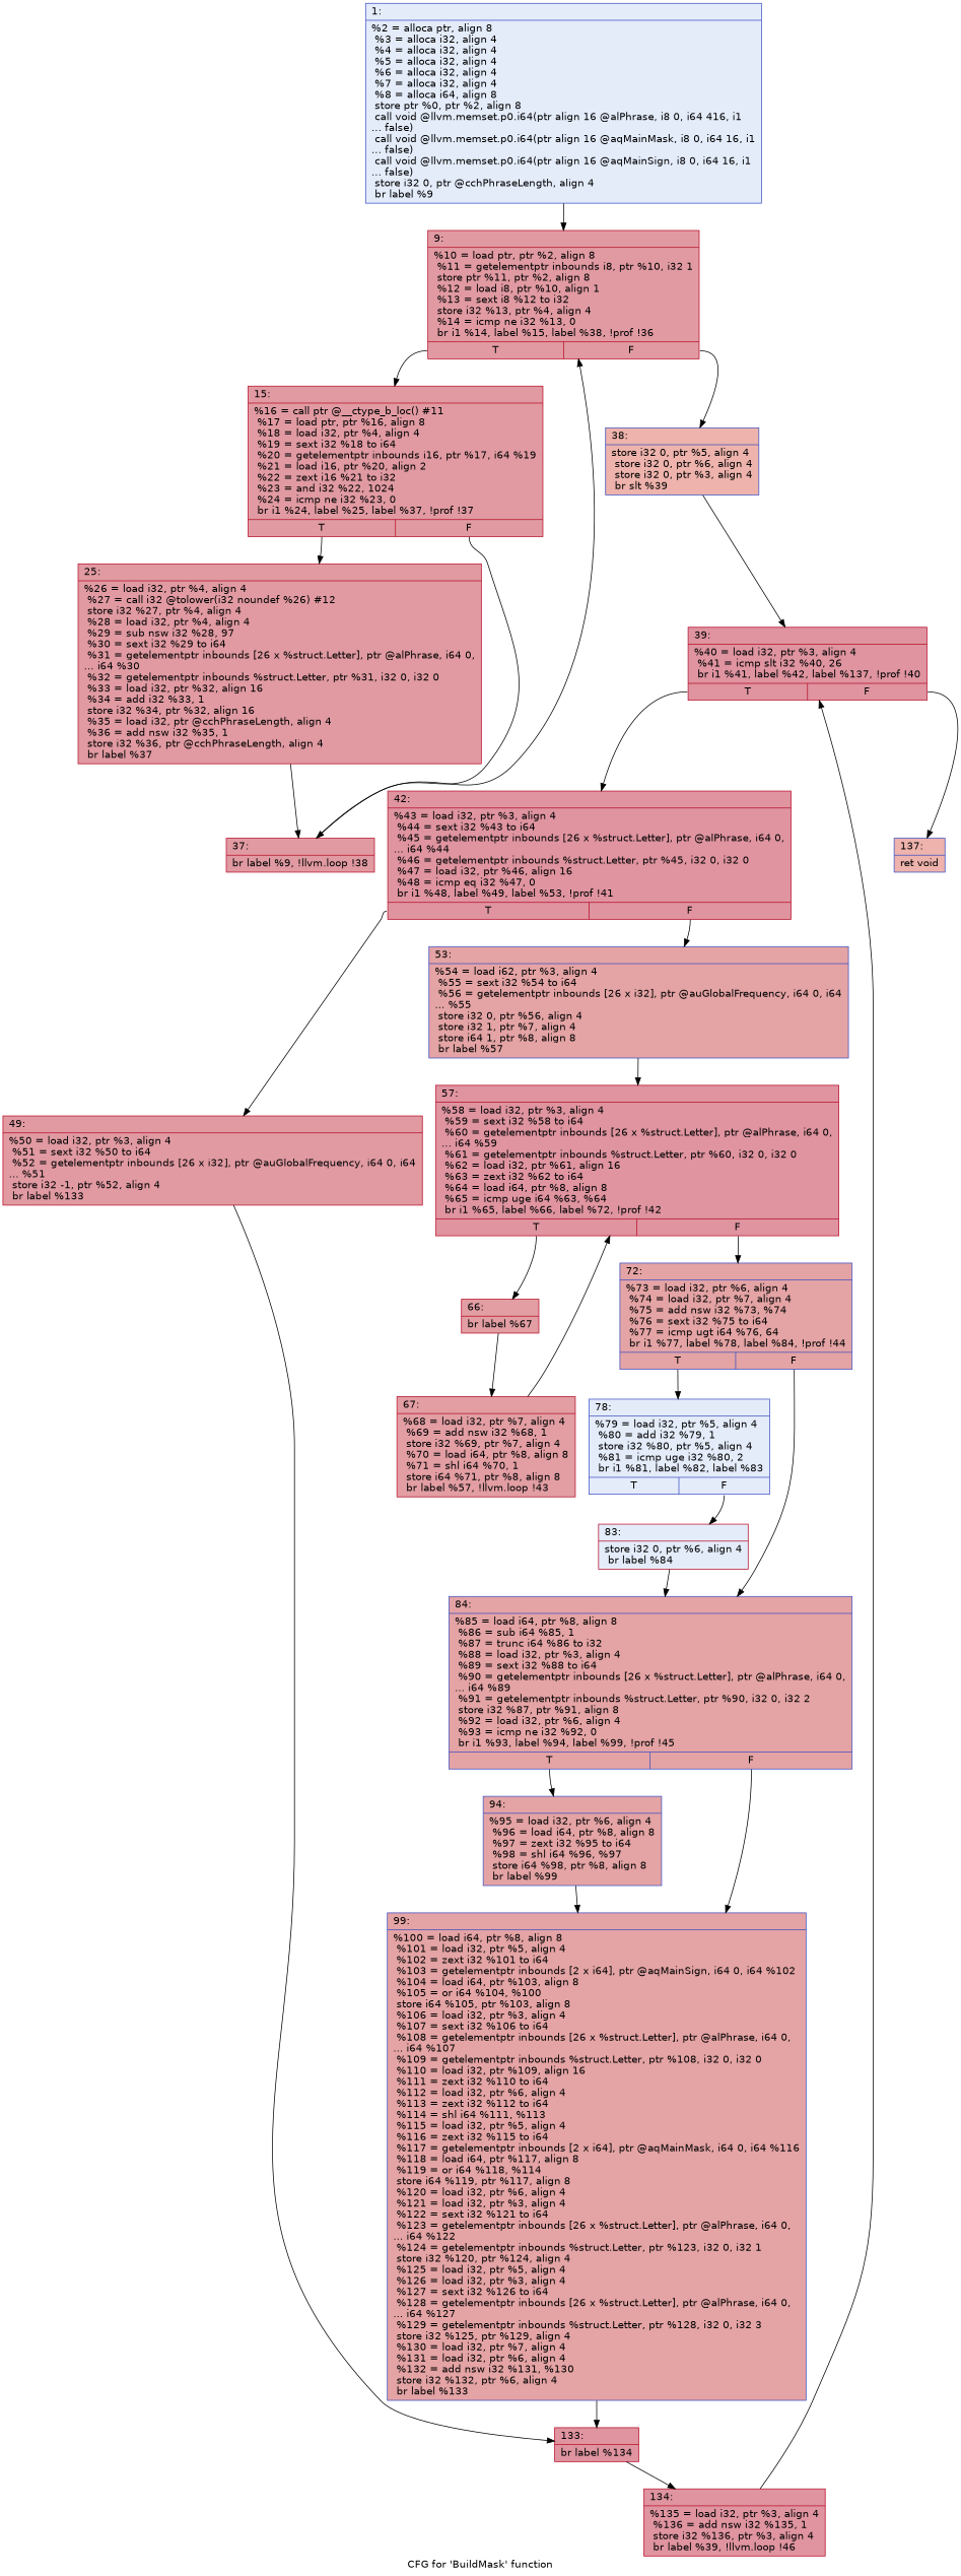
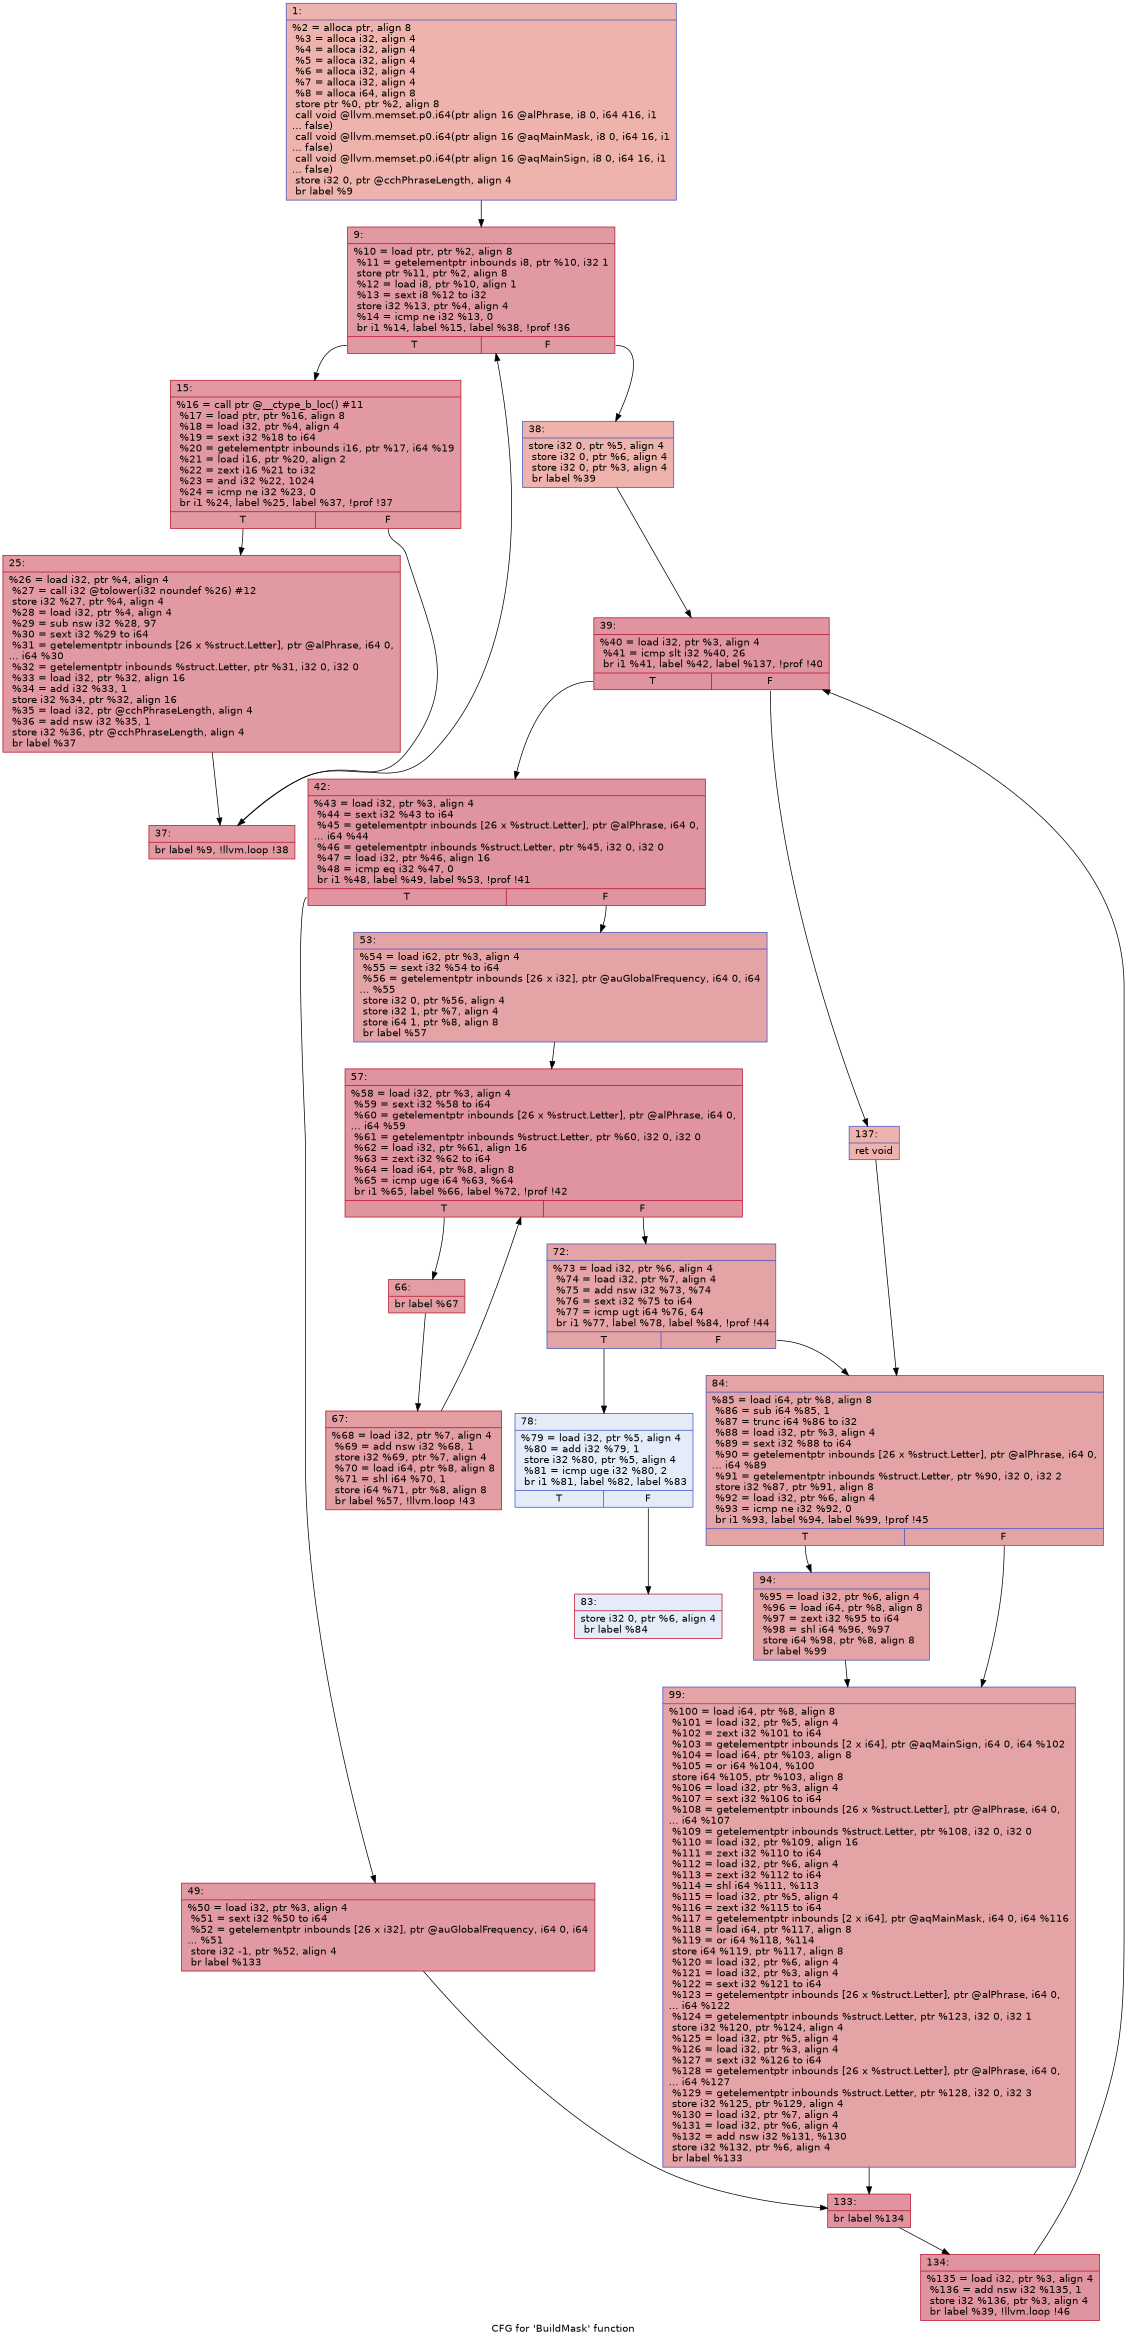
  digraph {
    fontname="DejaVu Sans"
    label="CFG for 'BuildMask' function"
    node [color="#b70d28ff" fillcolor="#bb1b2c70" fontname="DejaVu Sans" shape=record style=filled]
    edge [fontname="DejaVu Sans"]
-   n1 [color="#3d50c3ff" fillcolor="#c1d4f470" label="{1:\l|  %2 = alloca ptr, align 8\l  %3 = alloca i32, align 4\l  %4 = alloca i32, align 4\l  %5 = alloca i32, align 4\l  %6 = alloca i32, align 4\l  %7 = alloca i32, align 4\l  %8 = alloca i64, align 8\l  store ptr %0, ptr %2, align 8\l  call void @llvm.memset.p0.i64(ptr align 16 @alPhrase, i8 0, i64 416, i1\l... false)\l  call void @llvm.memset.p0.i64(ptr align 16 @aqMainMask, i8 0, i64 16, i1\l... false)\l  call void @llvm.memset.p0.i64(ptr align 16 @aqMainSign, i8 0, i64 16, i1\l... false)\l  store i32 0, ptr @cchPhraseLength, align 4\l  br label %9\l}"]
+   n1 [color="#3d50c3ff" fillcolor="#d6524470" label="{1:\l|  %2 = alloca ptr, align 8\l  %3 = alloca i32, align 4\l  %4 = alloca i32, align 4\l  %5 = alloca i32, align 4\l  %6 = alloca i32, align 4\l  %7 = alloca i32, align 4\l  %8 = alloca i64, align 8\l  store ptr %0, ptr %2, align 8\l  call void @llvm.memset.p0.i64(ptr align 16 @alPhrase, i8 0, i64 416, i1\l... false)\l  call void @llvm.memset.p0.i64(ptr align 16 @aqMainMask, i8 0, i64 16, i1\l... false)\l  call void @llvm.memset.p0.i64(ptr align 16 @aqMainSign, i8 0, i64 16, i1\l... false)\l  store i32 0, ptr @cchPhraseLength, align 4\l  br label %9\l}"]
    n2 [label="{9:\l|  %10 = load ptr, ptr %2, align 8\l  %11 = getelementptr inbounds i8, ptr %10, i32 1\l  store ptr %11, ptr %2, align 8\l  %12 = load i8, ptr %10, align 1\l  %13 = sext i8 %12 to i32\l  store i32 %13, ptr %4, align 4\l  %14 = icmp ne i32 %13, 0\l  br i1 %14, label %15, label %38, !prof !36\l|{<s0>T|<s1>F}}"]
    n3 [label="{15:\l|  %16 = call ptr @__ctype_b_loc() #11\l  %17 = load ptr, ptr %16, align 8\l  %18 = load i32, ptr %4, align 4\l  %19 = sext i32 %18 to i64\l  %20 = getelementptr inbounds i16, ptr %17, i64 %19\l  %21 = load i16, ptr %20, align 2\l  %22 = zext i16 %21 to i32\l  %23 = and i32 %22, 1024\l  %24 = icmp ne i32 %23, 0\l  br i1 %24, label %25, label %37, !prof !37\l|{<s0>T|<s1>F}}"]
-   n4 [color="#3d50c3ff" fillcolor="#d6524470" label="{38:\l|  store i32 0, ptr %5, align 4\l  store i32 0, ptr %6, align 4\l  store i32 0, ptr %3, align 4\l  br slt %39\l}"]
+   n4 [color="#3d50c3ff" fillcolor="#d6524470" label="{38:\l|  store i32 0, ptr %5, align 4\l  store i32 0, ptr %6, align 4\l  store i32 0, ptr %3, align 4\l  br label %39\l}"]
    n5 [label="{25:\l|  %26 = load i32, ptr %4, align 4\l  %27 = call i32 @tolower(i32 noundef %26) #12\l  store i32 %27, ptr %4, align 4\l  %28 = load i32, ptr %4, align 4\l  %29 = sub nsw i32 %28, 97\l  %30 = sext i32 %29 to i64\l  %31 = getelementptr inbounds [26 x %struct.Letter], ptr @alPhrase, i64 0,\l... i64 %30\l  %32 = getelementptr inbounds %struct.Letter, ptr %31, i32 0, i32 0\l  %33 = load i32, ptr %32, align 16\l  %34 = add i32 %33, 1\l  store i32 %34, ptr %32, align 16\l  %35 = load i32, ptr @cchPhraseLength, align 4\l  %36 = add nsw i32 %35, 1\l  store i32 %36, ptr @cchPhraseLength, align 4\l  br label %37\l}"]
    n6 [label="{37:\l|  br label %9, !llvm.loop !38\l}"]
    n7 [fillcolor="#b70d2870" label="{39:\l|  %40 = load i32, ptr %3, align 4\l  %41 = icmp slt i32 %40, 26\l  br i1 %41, label %42, label %137, !prof !40\l|{<s0>T|<s1>F}}"]
    n8 [fillcolor="#b70d2870" label="{42:\l|  %43 = load i32, ptr %3, align 4\l  %44 = sext i32 %43 to i64\l  %45 = getelementptr inbounds [26 x %struct.Letter], ptr @alPhrase, i64 0,\l... i64 %44\l  %46 = getelementptr inbounds %struct.Letter, ptr %45, i32 0, i32 0\l  %47 = load i32, ptr %46, align 16\l  %48 = icmp eq i32 %47, 0\l  br i1 %48, label %49, label %53, !prof !41\l|{<s0>T|<s1>F}}"]
    n9 [color="#3d50c3ff" fillcolor="#d6524470" label="{137:\l|  ret void\l}"]
    n10 [label="{49:\l|  %50 = load i32, ptr %3, align 4\l  %51 = sext i32 %50 to i64\l  %52 = getelementptr inbounds [26 x i32], ptr @auGlobalFrequency, i64 0, i64\l... %51\l  store i32 -1, ptr %52, align 4\l  br label %133\l}"]
    n11 [color="#3d50c3ff" fillcolor="#c32e3170" label="{53:\l|  %54 = load i62, ptr %3, align 4\l  %55 = sext i32 %54 to i64\l  %56 = getelementptr inbounds [26 x i32], ptr @auGlobalFrequency, i64 0, i64\l... %55\l  store i32 0, ptr %56, align 4\l  store i32 1, ptr %7, align 4\l  store i64 1, ptr %8, align 8\l  br label %57\l}"]
    n12 [fillcolor="#b70d2870" label="{133:\l|  br label %134\l}"]
    n13 [fillcolor="#b70d2870" label="{57:\l|  %58 = load i32, ptr %3, align 4\l  %59 = sext i32 %58 to i64\l  %60 = getelementptr inbounds [26 x %struct.Letter], ptr @alPhrase, i64 0,\l... i64 %59\l  %61 = getelementptr inbounds %struct.Letter, ptr %60, i32 0, i32 0\l  %62 = load i32, ptr %61, align 16\l  %63 = zext i32 %62 to i64\l  %64 = load i64, ptr %8, align 8\l  %65 = icmp uge i64 %63, %64\l  br i1 %65, label %66, label %72, !prof !42\l|{<s0>T|<s1>F}}"]
    n14 [fillcolor="#b70d2870" label="{134:\l|  %135 = load i32, ptr %3, align 4\l  %136 = add nsw i32 %135, 1\l  store i32 %136, ptr %3, align 4\l  br label %39, !llvm.loop !46\l}"]
    n15 [fillcolor="#be242e70" label="{66:\l|  br label %67\l}"]
    n16 [color="#3d50c3ff" fillcolor="#c32e3170" label="{72:\l|  %73 = load i32, ptr %6, align 4\l  %74 = load i32, ptr %7, align 4\l  %75 = add nsw i32 %73, %74\l  %76 = sext i32 %75 to i64\l  %77 = icmp ugt i64 %76, 64\l  br i1 %77, label %78, label %84, !prof !44\l|{<s0>T|<s1>F}}"]
    n17 [fillcolor="#be242e70" label="{67:\l|  %68 = load i32, ptr %7, align 4\l  %69 = add nsw i32 %68, 1\l  store i32 %69, ptr %7, align 4\l  %70 = load i64, ptr %8, align 8\l  %71 = shl i64 %70, 1\l  store i64 %71, ptr %8, align 8\l  br label %57, !llvm.loop !43\l}"]
    n18 [color="#3d50c3ff" fillcolor="#c1d4f470" label="{78:\l|  %79 = load i32, ptr %5, align 4\l  %80 = add i32 %79, 1\l  store i32 %80, ptr %5, align 4\l  %81 = icmp uge i32 %80, 2\l  br i1 %81, label %82, label %83\l|{<s0>T|<s1>F}}"]
    n19 [color="#3d50c3ff" fillcolor="#c32e3170" label="{84:\l|  %85 = load i64, ptr %8, align 8\l  %86 = sub i64 %85, 1\l  %87 = trunc i64 %86 to i32\l  %88 = load i32, ptr %3, align 4\l  %89 = sext i32 %88 to i64\l  %90 = getelementptr inbounds [26 x %struct.Letter], ptr @alPhrase, i64 0,\l... i64 %89\l  %91 = getelementptr inbounds %struct.Letter, ptr %90, i32 0, i32 2\l  store i32 %87, ptr %91, align 8\l  %92 = load i32, ptr %6, align 4\l  %93 = icmp ne i32 %92, 0\l  br i1 %93, label %94, label %99, !prof !45\l|{<s0>T|<s1>F}}"]
    n20 [fillcolor="#c1d4f470" label="{83:\l|  store i32 0, ptr %6, align 4\l  br label %84\l}"]
    n21 [color="#3d50c3ff" fillcolor="#c32e3170" label="{94:\l|  %95 = load i32, ptr %6, align 4\l  %96 = load i64, ptr %8, align 8\l  %97 = zext i32 %95 to i64\l  %98 = shl i64 %96, %97\l  store i64 %98, ptr %8, align 8\l  br label %99\l}"]
    n22 [color="#3d50c3ff" fillcolor="#c32e3170" label="{99:\l|  %100 = load i64, ptr %8, align 8\l  %101 = load i32, ptr %5, align 4\l  %102 = zext i32 %101 to i64\l  %103 = getelementptr inbounds [2 x i64], ptr @aqMainSign, i64 0, i64 %102\l  %104 = load i64, ptr %103, align 8\l  %105 = or i64 %104, %100\l  store i64 %105, ptr %103, align 8\l  %106 = load i32, ptr %3, align 4\l  %107 = sext i32 %106 to i64\l  %108 = getelementptr inbounds [26 x %struct.Letter], ptr @alPhrase, i64 0,\l... i64 %107\l  %109 = getelementptr inbounds %struct.Letter, ptr %108, i32 0, i32 0\l  %110 = load i32, ptr %109, align 16\l  %111 = zext i32 %110 to i64\l  %112 = load i32, ptr %6, align 4\l  %113 = zext i32 %112 to i64\l  %114 = shl i64 %111, %113\l  %115 = load i32, ptr %5, align 4\l  %116 = zext i32 %115 to i64\l  %117 = getelementptr inbounds [2 x i64], ptr @aqMainMask, i64 0, i64 %116\l  %118 = load i64, ptr %117, align 8\l  %119 = or i64 %118, %114\l  store i64 %119, ptr %117, align 8\l  %120 = load i32, ptr %6, align 4\l  %121 = load i32, ptr %3, align 4\l  %122 = sext i32 %121 to i64\l  %123 = getelementptr inbounds [26 x %struct.Letter], ptr @alPhrase, i64 0,\l... i64 %122\l  %124 = getelementptr inbounds %struct.Letter, ptr %123, i32 0, i32 1\l  store i32 %120, ptr %124, align 4\l  %125 = load i32, ptr %5, align 4\l  %126 = load i32, ptr %3, align 4\l  %127 = sext i32 %126 to i64\l  %128 = getelementptr inbounds [26 x %struct.Letter], ptr @alPhrase, i64 0,\l... i64 %127\l  %129 = getelementptr inbounds %struct.Letter, ptr %128, i32 0, i32 3\l  store i32 %125, ptr %129, align 4\l  %130 = load i32, ptr %7, align 4\l  %131 = load i32, ptr %6, align 4\l  %132 = add nsw i32 %131, %130\l  store i32 %132, ptr %6, align 4\l  br label %133\l}"]
    n1 -> n2
    n2 -> n3 [tailport=s0]
    n2 -> n4 [tailport=s1]
    n3 -> n5 [tailport=s0]
    n3 -> n6 [tailport=s1]
    n4 -> n7
    n5 -> n6
    n6 -> n2
    n7 -> n8 [tailport=s0]
    n7 -> n9 [tailport=s1]
    n8 -> n10 [tailport=s0]
    n8 -> n11 [tailport=s1]
    n10 -> n12
    n11 -> n13
    n12 -> n14
    n13 -> n15 [tailport=s0]
    n13 -> n16 [tailport=s1]
    n14 -> n7
    n15 -> n17
    n16 -> n18 [tailport=s0]
    n16 -> n19 [tailport=s1]
    n17 -> n13
    n18 -> n20 [tailport=s1]
    n19 -> n21 [tailport=s0]
    n19 -> n22 [tailport=s1]
-   n20 -> n19
+   n9 -> n19
    n21 -> n22
    n22 -> n12
  }
